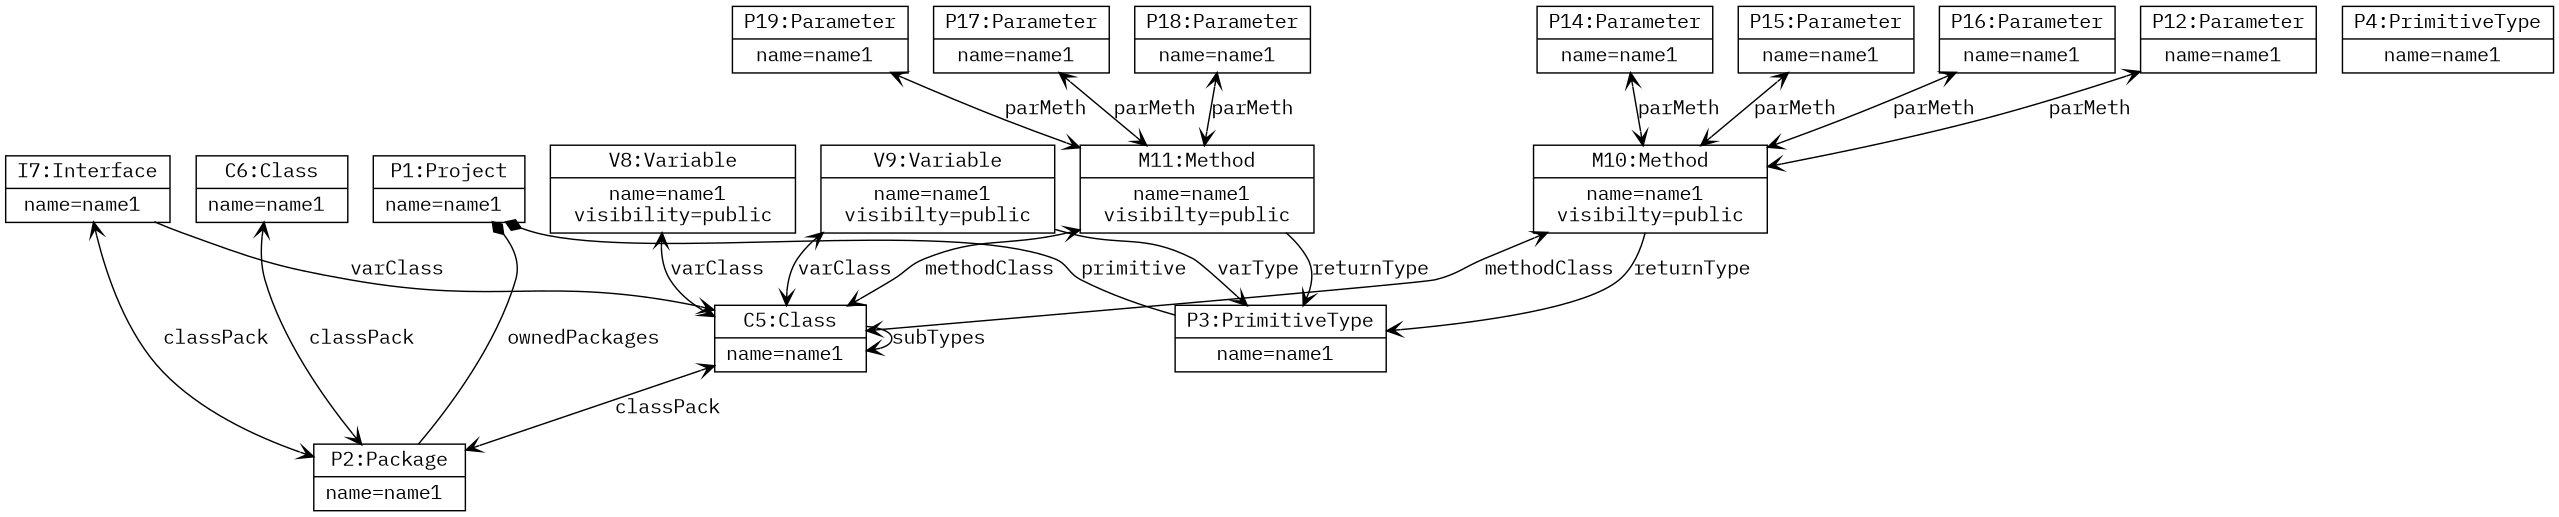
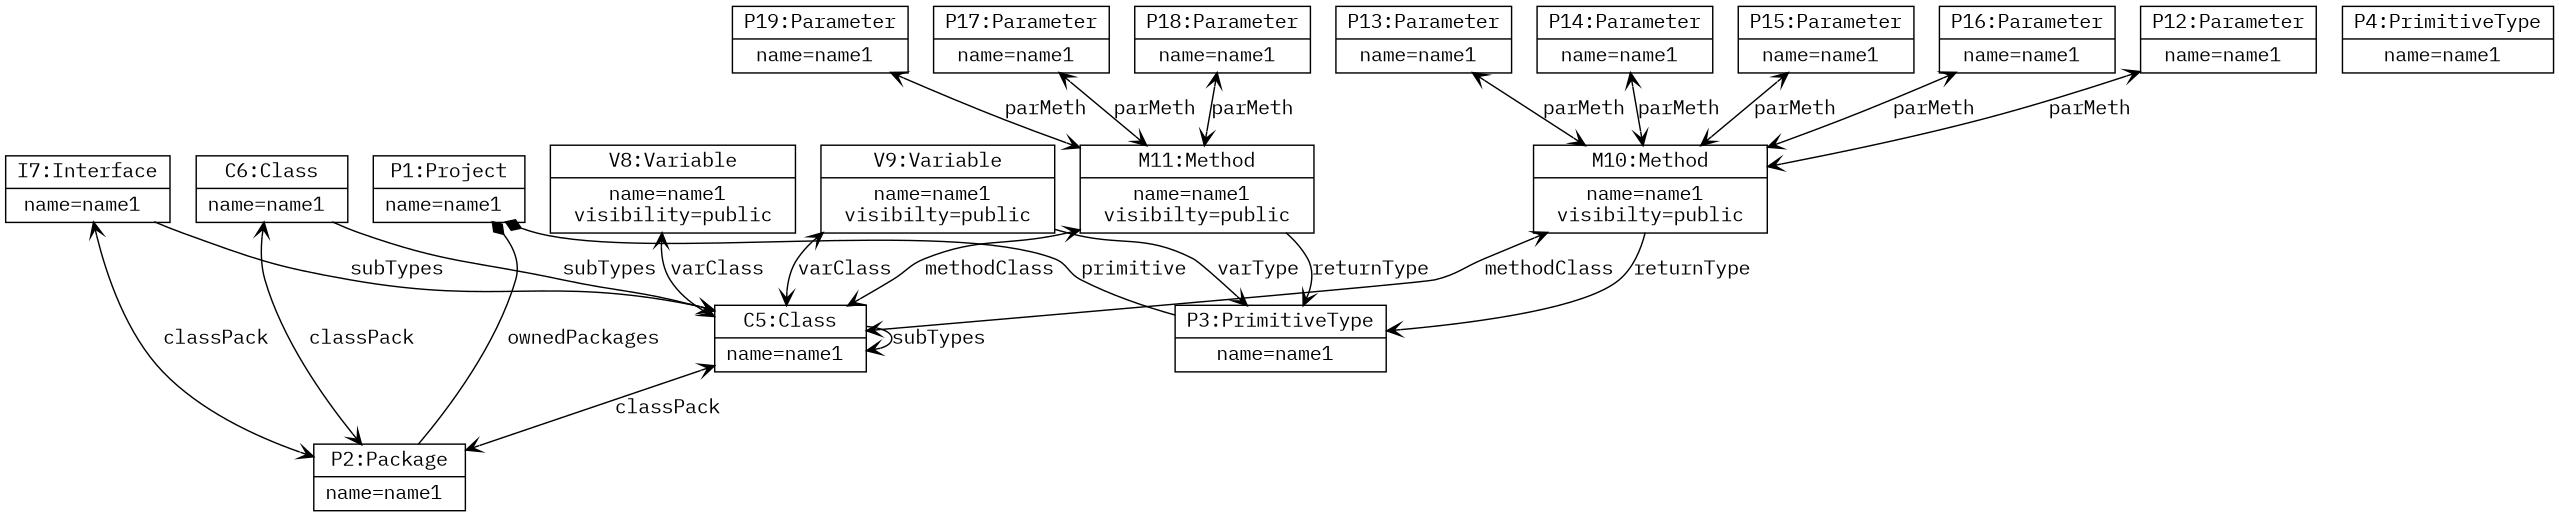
  graph {
    fontname="IBM Plex Mono"
    node [fontname="IBM Plex Mono" shape=record]
    edge [arrowhead=open arrowtail=open dir=both fontname="IBM Plex Mono"]
    n1 [label="{P1:Project| name=name1 \n}"]
    n2 [label="{P2:Package| name=name1 \n}"]
    n3 [label="{P3:PrimitiveType| name=name1 \n}"]
    n4 [label="{P4:PrimitiveType| name=name1 \n}"]
    n5 [label="{C5:Class| name=name1 \n}"]
    n6 [label="{C6:Class| name=name1 \n}"]
    n7 [label="{I7:Interface| name=name1 \n}"]
    n8 [label="{V8:Variable| name=name1 \n visibility=public \n}"]
    n9 [label="{V9:Variable| name=name1 \n visibilty=public \n}"]
    n10 [label="{M10:Method| name=name1 \n visibilty=public \n}"]
    n11 [label="{M11:Method| name=name1 \n visibilty=public \n}"]
    n12 [label="{P12:Parameter| name=name1 \n}"]
+   n13 [label="{P13:Parameter| name=name1 \n}"]
    n14 [label="{P14:Parameter| name=name1 \n}"]
    n15 [label="{P15:Parameter| name=name1 \n}"]
    n16 [label="{P16:Parameter| name=name1 \n}"]
    n17 [label="{P17:Parameter| name=name1 \n}"]
    n18 [label="{P18:Parameter| name=name1 \n}"]
    n19 [label="{P19:Parameter| name=name1 \n}"]
    n1 -- n2 [arrowhead=none arrowtail=diamond label=ownedPackages]
    n1 -- n3 [arrowhead=none arrowtail=diamond label=primitive]
    n5 -- n2 [label=classPack]
    n5 -- n5 [dir=forward label=subTypes]
    n6 -- n2 [label=classPack]
+   n6 -- n5 [dir=forward label=subTypes]
    n7 -- n2 [label=classPack]
-   n7 -- n5 [dir=forward label=varClass]
+   n7 -- n5 [dir=forward label=subTypes]
    n8 -- n5 [label=varClass]
    n9 -- n3 [dir=forward label=varType]
    n9 -- n5 [label=varClass]
    n10 -- n3 [dir=forward label=returnType]
    n10 -- n5 [label=methodClass]
    n11 -- n3 [dir=forward label=returnType]
    n11 -- n5 [label=methodClass]
    n12 -- n10 [label=parMeth]
+   n13 -- n10 [label=parMeth]
    n14 -- n10 [label=parMeth]
    n15 -- n10 [label=parMeth]
    n16 -- n10 [label=parMeth]
    n17 -- n11 [label=parMeth]
    n18 -- n11 [label=parMeth]
    n19 -- n11 [label=parMeth]
  }
